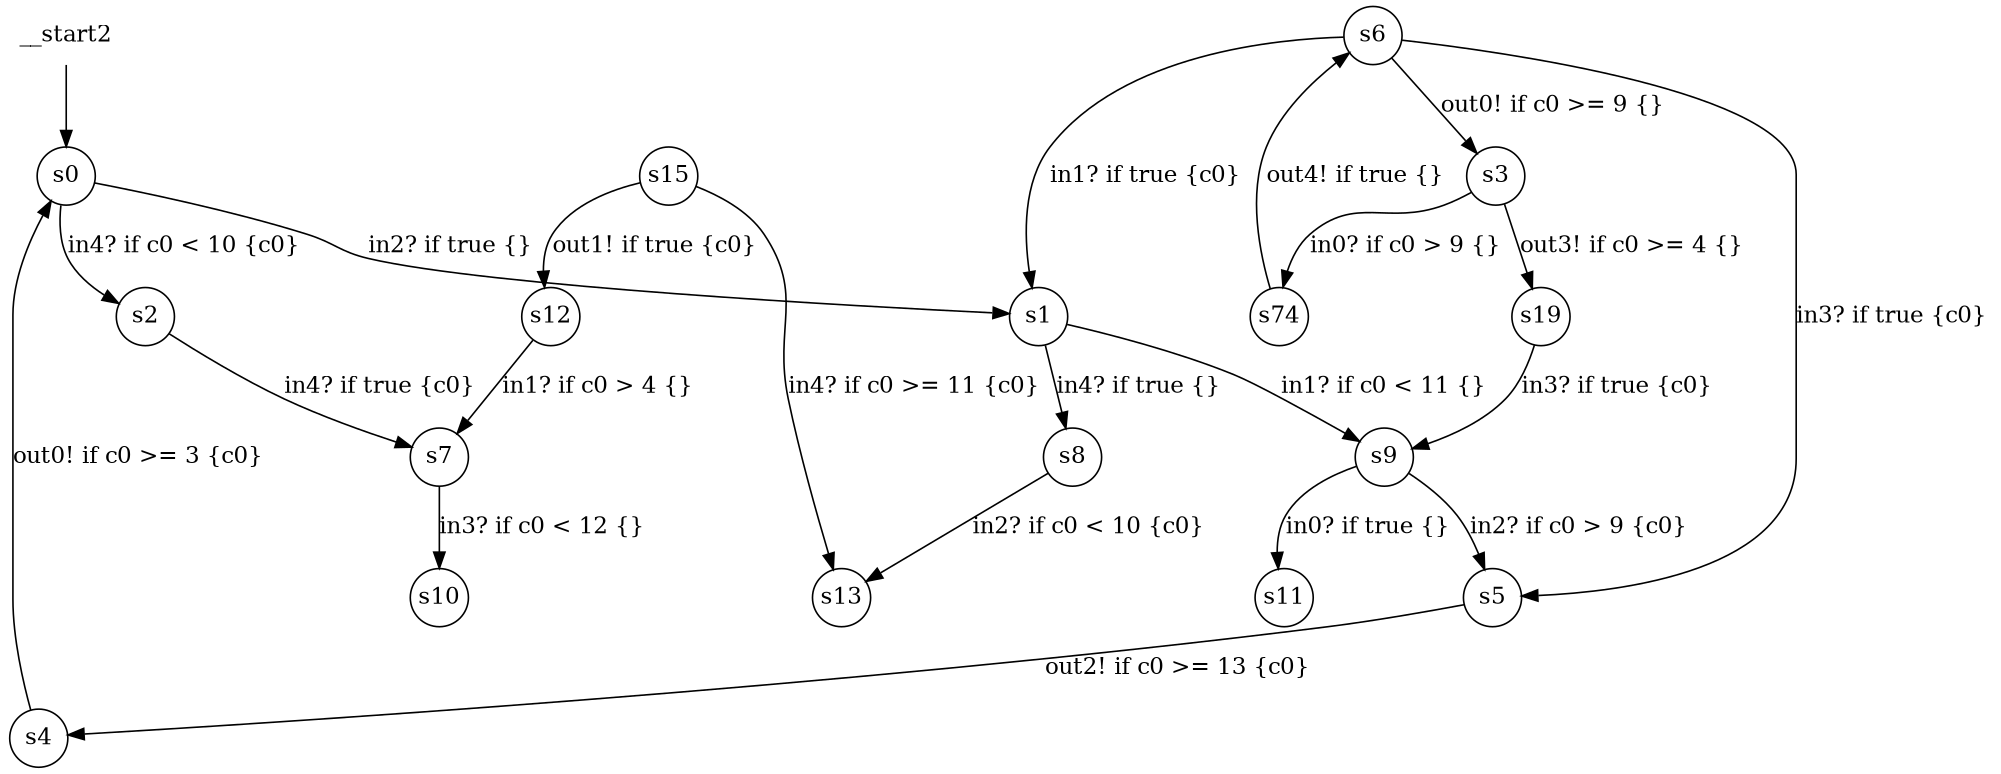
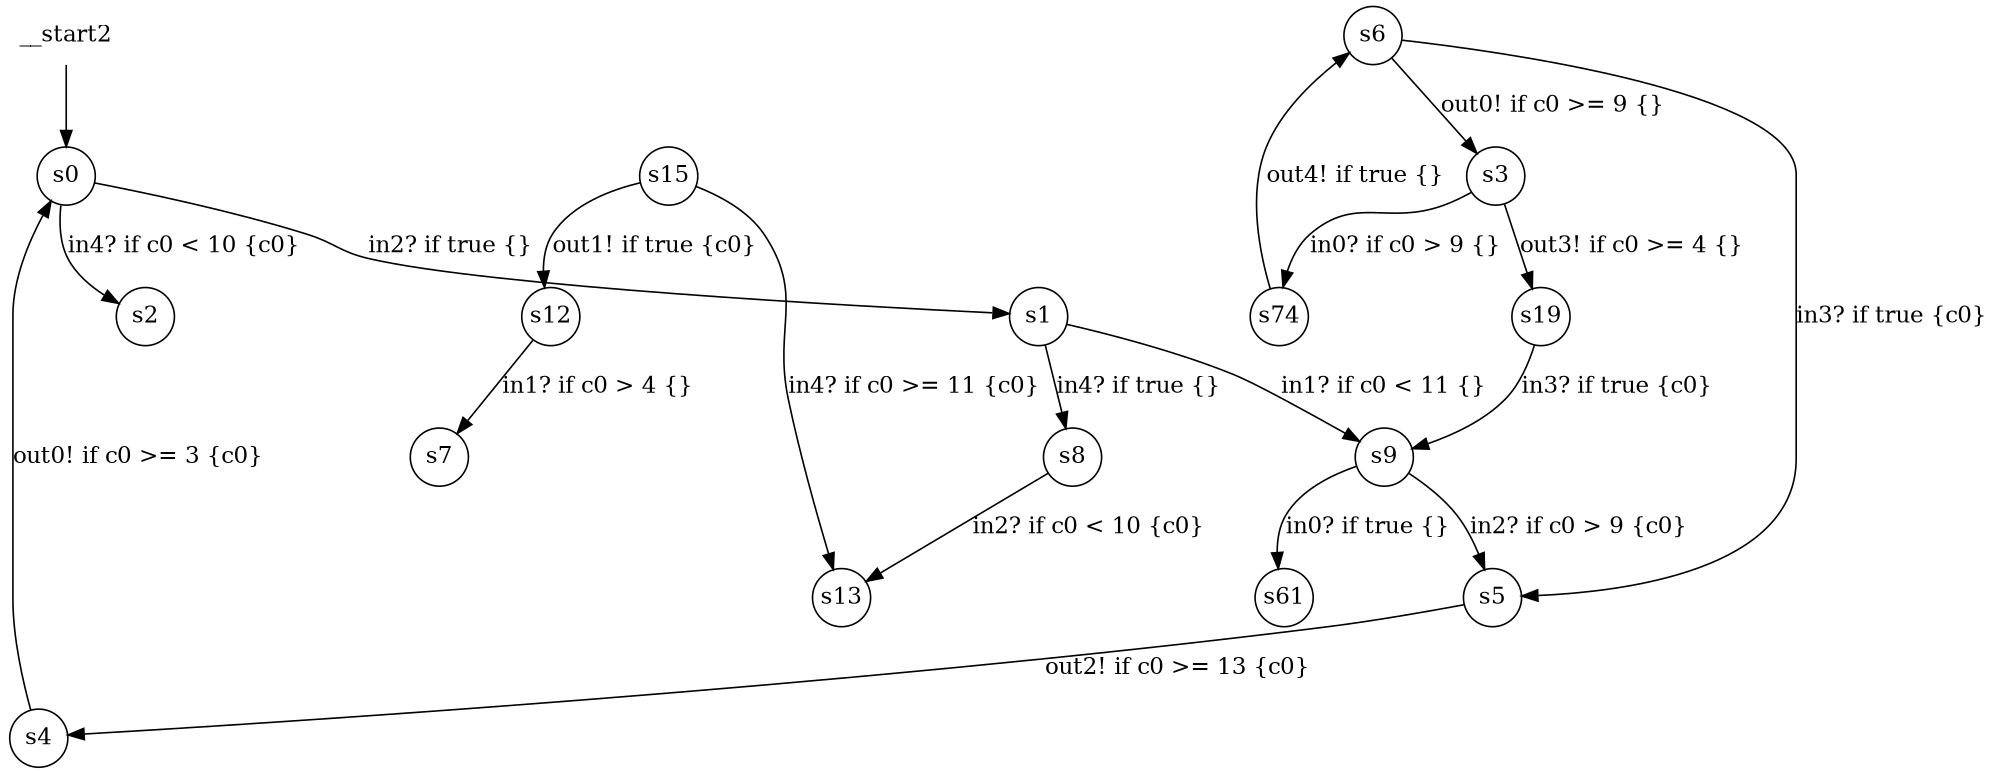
  digraph {
    node [shape=circle margin=0]
    n1 [label=__start2 shape=none margin=""]
    n2 [label=s0]
    n3 [label=s1]
    n4 [label=s2]
    n5 [label=s8]
    n6 [label=s9]
    n7 [label=s7]
    n8 [label=s4]
    n9 [label=s13]
-   n10 [label=s10]
    n11 [label=s3]
    n12 [label=s74]
    n13 [label=s19]
    n14 [label=s6]
    n15 [label=s5]
-   n16 [label=s11]
+   n16 [label=s61]
    n17 [label=s12]
    n18 [label=s15]
    n1 -> n2
    n2 -> n3 [label="in2? if true {} "]
    n2 -> n4 [label="in4? if c0 < 10 {c0} "]
    n3 -> n5 [label="in4? if true {} "]
    n3 -> n6 [label="in1? if c0 < 11 {} "]
-   n4 -> n7 [label="in4? if true {c0} "]
    n5 -> n9 [label="in2? if c0 < 10 {c0} "]
    n6 -> n15 [label="in2? if c0 > 9 {c0} "]
    n6 -> n16 [label="in0? if true {} "]
-   n7 -> n10 [label="in3? if c0 < 12 {} "]
    n8 -> n2 [label="out0! if c0 >= 3 {c0} "]
    n11 -> n12 [label="in0? if c0 > 9 {} "]
    n11 -> n13 [label="out3! if c0 >= 4 {} "]
    n12 -> n14 [label="out4! if true {} "]
    n13 -> n6 [label="in3? if true {c0} "]
-   n14 -> n3 [label="in1? if true {c0} "]
    n14 -> n11 [label="out0! if c0 >= 9 {} "]
    n14 -> n15 [label="in3? if true {c0} "]
    n15 -> n8 [label="out2! if c0 >= 13 {c0} "]
    n17 -> n7 [label="in1? if c0 > 4 {} "]
    n18 -> n9 [label="in4? if c0 >= 11 {c0} "]
    n18 -> n17 [label="out1! if true {c0} "]
  }
